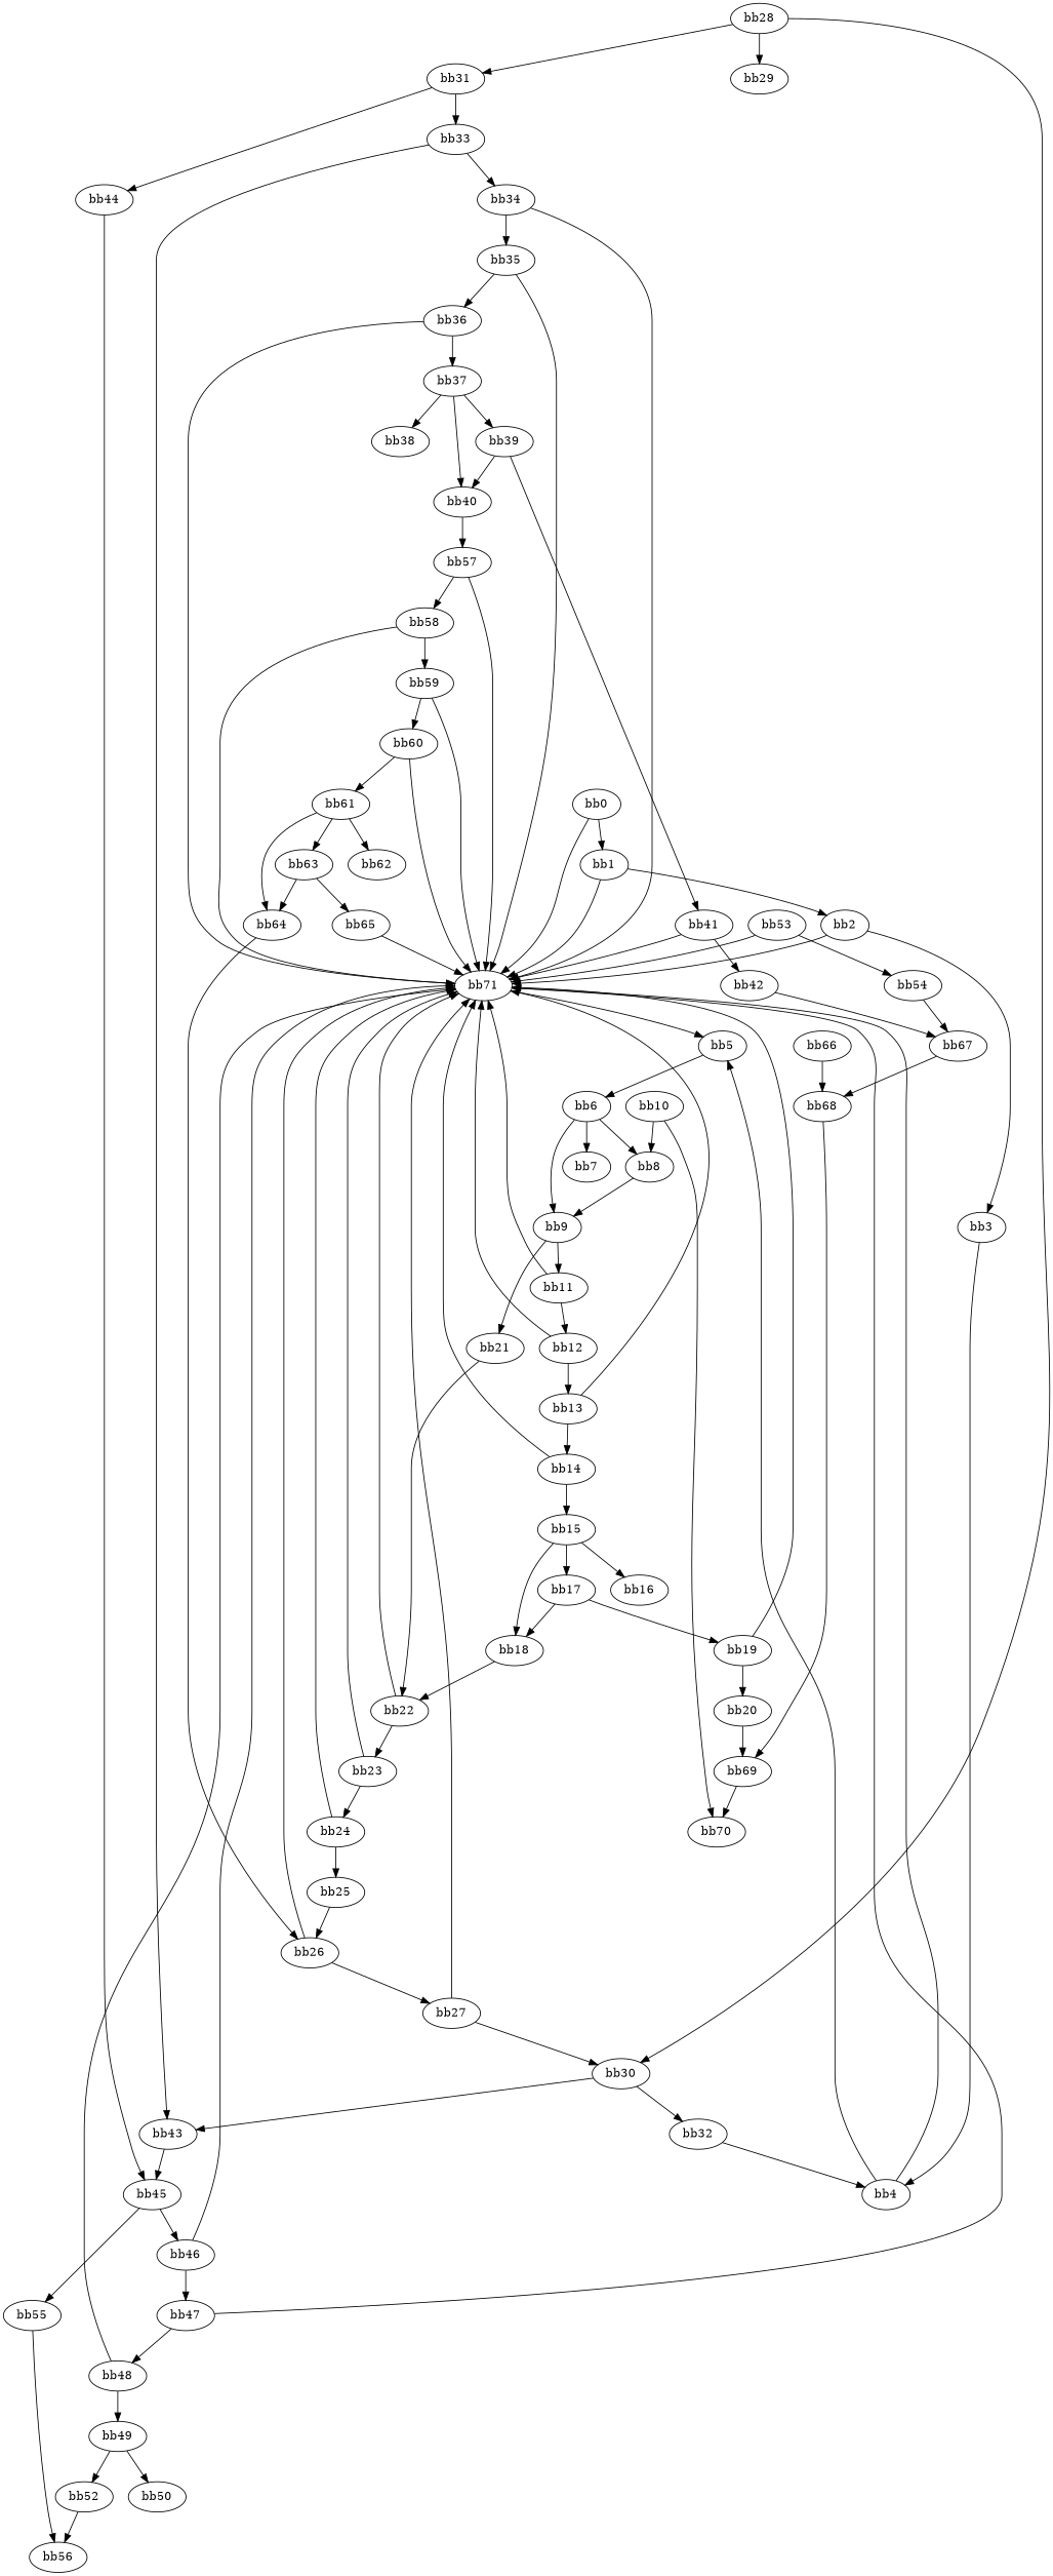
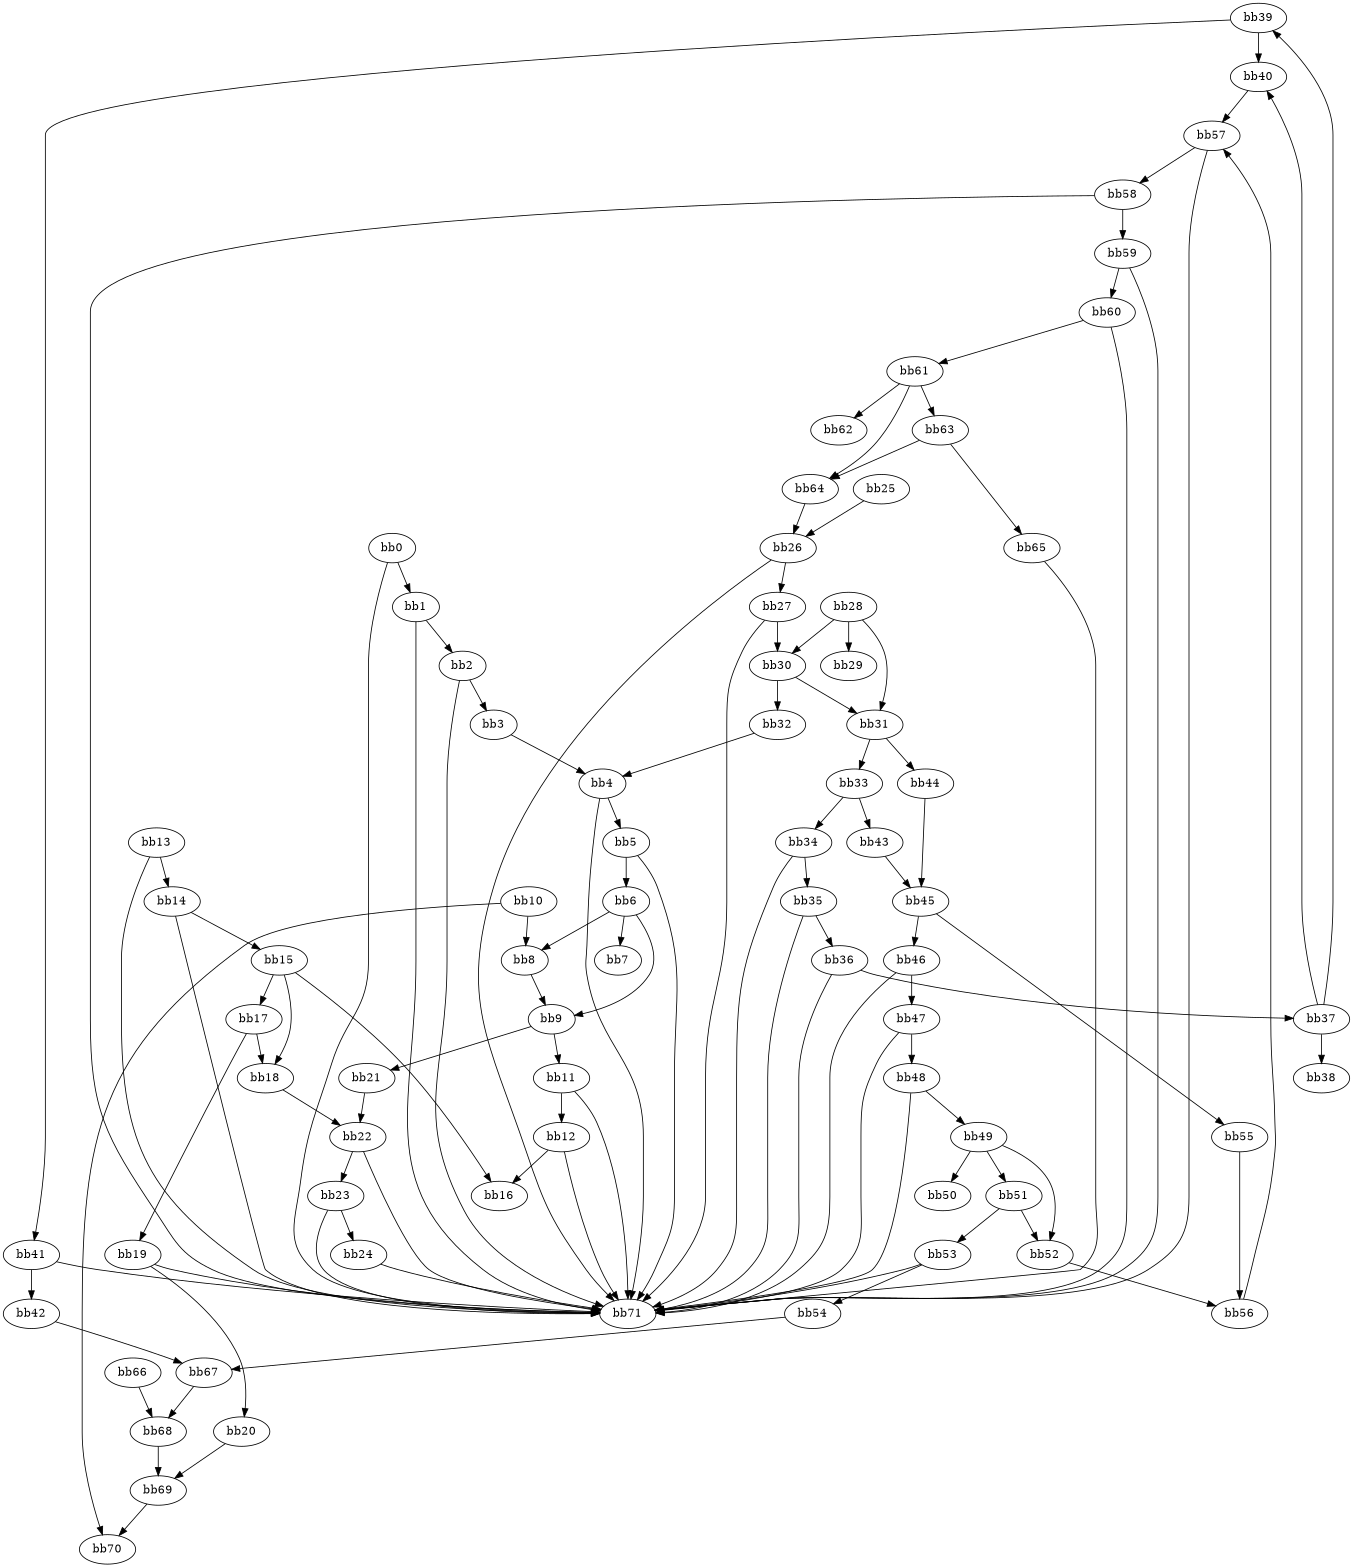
  digraph {
    n1 [label="bb0\l"]
    n2 [label="bb1\l"]
    n3 [label="bb71\l"]
    n4 [label="bb2\l"]
    n5 [label="bb3\l"]
    n6 [label="bb4\l"]
    n7 [label="bb5\l"]
    n8 [label="bb6\l"]
    n9 [label="bb7\l"]
    n10 [label="bb8\l"]
    n11 [label="bb9\l"]
    n12 [label="bb11\l"]
    n13 [label="bb21\l"]
    n14 [label="bb10\l"]
    n15 [label="bb70\l"]
    n16 [label="bb12\l"]
    n17 [label="bb22\l"]
    n18 [label="bb13\l"]
    n19 [label="bb14\l"]
    n20 [label="bb15\l"]
    n21 [label="bb16\l"]
    n22 [label="bb17\l"]
    n23 [label="bb18\l"]
    n24 [label="bb19\l"]
    n25 [label="bb20\l"]
    n26 [label="bb23\l"]
    n27 [label="bb69\l"]
    n28 [label="bb24\l"]
    n29 [label="bb25\l"]
    n30 [label="bb26\l"]
    n31 [label="bb27\l"]
    n32 [label="bb30\l"]
    n33 [label="bb28\l"]
    n34 [label="bb29\l"]
    n35 [label="bb31\l"]
    n36 [label="bb32\l"]
    n37 [label="bb33\l"]
    n38 [label="bb44\l"]
    n39 [label="bb34\l"]
    n40 [label="bb43\l"]
    n41 [label="bb45\l"]
    n42 [label="bb35\l"]
    n43 [label="bb36\l"]
    n44 [label="bb37\l"]
    n45 [label="bb38\l"]
    n46 [label="bb39\l"]
    n47 [label="bb40\l"]
    n48 [label="bb41\l"]
    n49 [label="bb57\l"]
    n50 [label="bb42\l"]
    n51 [label="bb58\l"]
    n52 [label="bb67\l"]
    n53 [label="bb68\l"]
    n54 [label="bb46\l"]
    n55 [label="bb55\l"]
    n56 [label="bb47\l"]
    n57 [label="bb56\l"]
    n58 [label="bb48\l"]
    n59 [label="bb49\l"]
    n60 [label="bb50\l"]
+   n61 [label="bb51\l"]
    n62 [label="bb52\l"]
    n63 [label="bb53\l"]
    n64 [label="bb54\l"]
    n65 [label="bb59\l"]
    n66 [label="bb60\l"]
    n67 [label="bb61\l"]
    n68 [label="bb62\l"]
    n69 [label="bb63\l"]
    n70 [label="bb64\l"]
    n71 [label="bb65\l"]
    n72 [label="bb66\l"]
    n1 -> n2
    n1 -> n3
    n2 -> n3
    n2 -> n4
    n4 -> n3
    n4 -> n5
    n5 -> n6
    n6 -> n3
    n6 -> n7
-   n3 -> n7
+   n7 -> n3
    n7 -> n8
    n8 -> n9
    n8 -> n10
    n8 -> n11
    n10 -> n11
    n11 -> n12
    n11 -> n13
    n12 -> n3
    n12 -> n16
    n13 -> n17
    n14 -> n10
    n14 -> n15
    n16 -> n3
-   n16 -> n18
+   n16 -> n21
    n17 -> n3
    n17 -> n26
    n18 -> n3
    n18 -> n19
    n19 -> n3
    n19 -> n20
    n20 -> n21
    n20 -> n22
    n20 -> n23
    n22 -> n23
    n22 -> n24
    n23 -> n17
    n24 -> n3
    n24 -> n25
    n25 -> n27
    n26 -> n3
    n26 -> n28
    n27 -> n15
    n28 -> n3
-   n28 -> n29
    n29 -> n30
    n30 -> n3
    n30 -> n31
    n31 -> n3
    n31 -> n32
-   n32 -> n40
+   n32 -> n35
    n32 -> n36
    n33 -> n32
    n33 -> n34
    n33 -> n35
    n35 -> n37
    n35 -> n38
    n36 -> n6
    n37 -> n39
    n37 -> n40
    n38 -> n41
    n39 -> n3
    n39 -> n42
    n40 -> n41
    n41 -> n54
    n41 -> n55
    n42 -> n3
    n42 -> n43
    n43 -> n3
    n43 -> n44
    n44 -> n45
    n44 -> n46
    n44 -> n47
    n46 -> n47
    n46 -> n48
    n47 -> n49
    n48 -> n3
    n48 -> n50
    n49 -> n3
    n49 -> n51
    n50 -> n52
    n51 -> n3
    n51 -> n65
    n52 -> n53
    n53 -> n27
    n54 -> n3
    n54 -> n56
    n55 -> n57
    n56 -> n3
    n56 -> n58
+   n57 -> n49
    n58 -> n3
    n58 -> n59
    n59 -> n60
+   n59 -> n61
    n59 -> n62
+   n61 -> n62
+   n61 -> n63
    n62 -> n57
    n63 -> n3
    n63 -> n64
    n64 -> n52
    n65 -> n3
    n65 -> n66
    n66 -> n3
    n66 -> n67
    n67 -> n68
    n67 -> n69
    n67 -> n70
    n69 -> n70
    n69 -> n71
    n70 -> n30
    n71 -> n3
    n72 -> n53
  }
